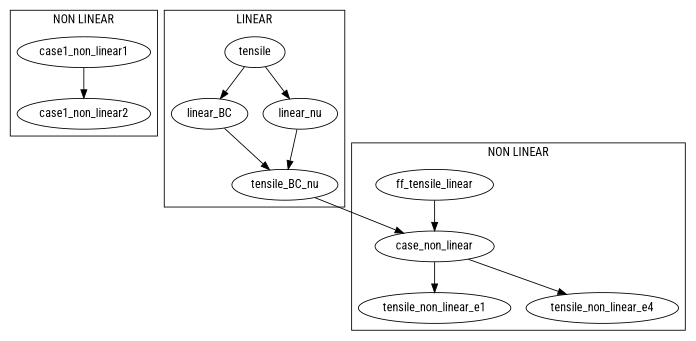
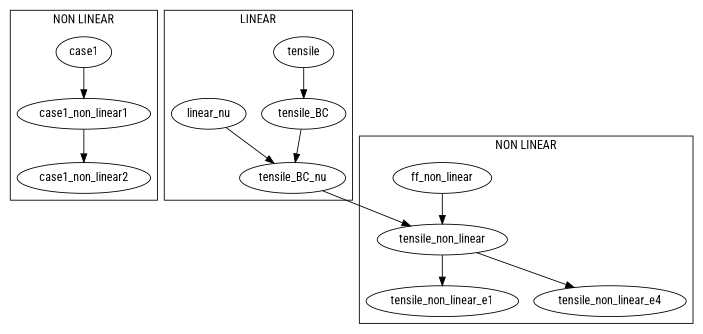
  digraph {
    fontname="Roboto Condensed"
    node [fontname="Roboto Condensed"]
    edge [fontname="Roboto Condensed"]
+   case1
    case1_non_linear1
    case1_non_linear2
    tensile
-   tensile_BC [label=linear_BC]
+   tensile_BC
    n6 [label=linear_nu]
    tensile_BC_nu
-   tensile_non_linear [label=case_non_linear]
+   tensile_non_linear
    tensile_non_linear_e1
    tensile_non_linear_e4
-   ff_non_linear [label=ff_tensile_linear]
+   ff_non_linear
    subgraph cluster_1 {
      label="NON LINEAR"
+     case1
      case1_non_linear1
      case1_non_linear2
    }
    subgraph cluster_2 {
      label=LINEAR
    }
    subgraph cluster_3 {
      label=LINEAR
      tensile
      tensile_BC
      n6
      tensile_BC_nu
    }
    subgraph cluster_4 {
      label="NON LINEAR"
      tensile_non_linear
      tensile_non_linear_e1
      tensile_non_linear_e4
      ff_non_linear
    }
+   case1 -> case1_non_linear1
    case1_non_linear1 -> case1_non_linear2
    tensile -> tensile_BC
-   tensile -> n6
    tensile_BC -> tensile_BC_nu
    n6 -> tensile_BC_nu
    tensile_BC_nu -> tensile_non_linear
    tensile_non_linear -> tensile_non_linear_e1
    tensile_non_linear -> tensile_non_linear_e4
    ff_non_linear -> tensile_non_linear
  }
